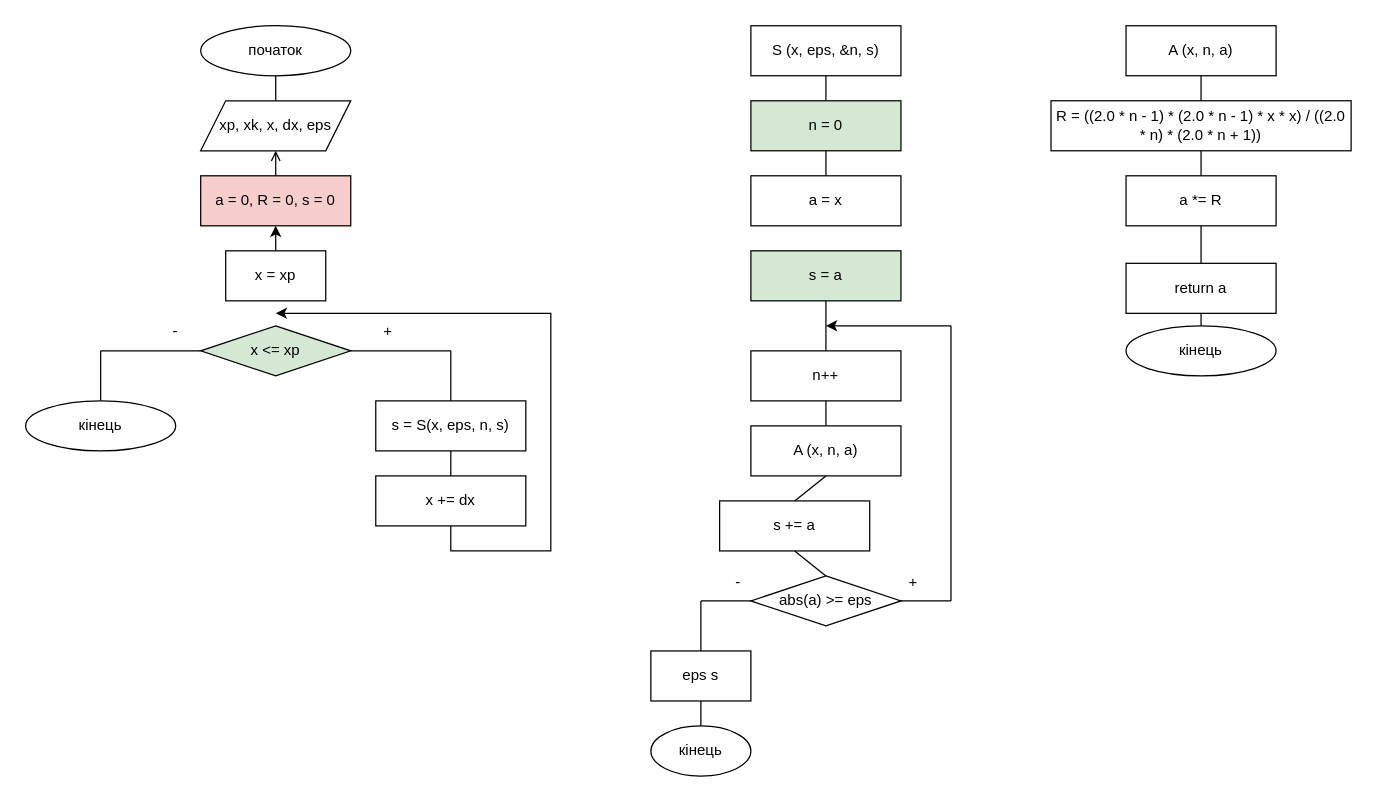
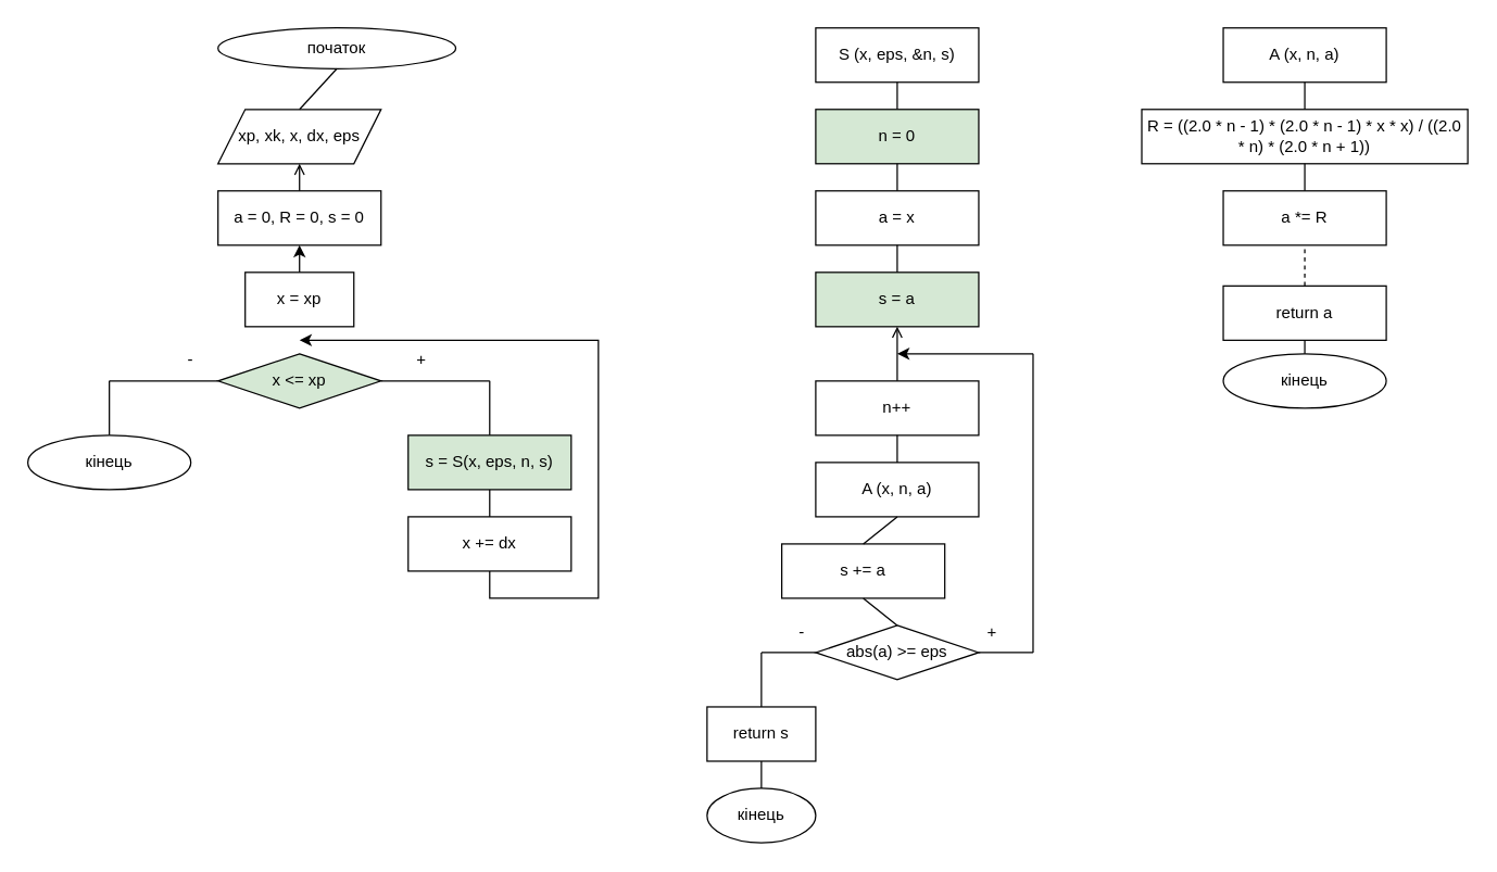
  <mxCell id="0" />
  <mxCell id="1" parent="0" />
- <mxCell id="2" value="початок" style="ellipse;whiteSpace=wrap;html=1;" vertex="1" parent="1"><mxGeometry x="160" y="20" width="120" height="40" as="geometry" /></mxCell>
+ <mxCell id="2" value="початок" style="ellipse;whiteSpace=wrap;html=1;" vertex="1" parent="1"><mxGeometry x="160" y="20" width="175" height="30" as="geometry" /></mxCell>
  <mxCell id="3" value="xp, xk, x, dx, eps" style="shape=parallelogram;perimeter=parallelogramPerimeter;whiteSpace=wrap;html=1;fixedSize=1;" vertex="1" parent="1"><mxGeometry x="160" y="80" width="120" height="40" as="geometry" /></mxCell>
- <mxCell id="4" value="a = 0, R = 0, s = 0" style="rounded=0;whiteSpace=wrap;html=1;fillColor=#f8cecc;" vertex="1" parent="1"><mxGeometry x="160" y="140" width="120" height="40" as="geometry" /></mxCell>
+ <mxCell id="4" value="a = 0, R = 0, s = 0" style="rounded=0;whiteSpace=wrap;html=1;" vertex="1" parent="1"><mxGeometry x="160" y="140" width="120" height="40" as="geometry" /></mxCell>
  <mxCell id="5" value="x = xp" style="rounded=0;whiteSpace=wrap;html=1;" vertex="1" parent="1"><mxGeometry x="180" y="200" width="80" height="40" as="geometry" /></mxCell>
  <mxCell id="6" value="x &amp;lt;= xp" style="rhombus;whiteSpace=wrap;html=1;fillColor=#d5e8d4;" vertex="1" parent="1"><mxGeometry x="160" y="260" width="120" height="40" as="geometry" /></mxCell>
  <mxCell id="7" value="" style="endArrow=none;html=1;rounded=0;entryX=0;entryY=0.5;entryDx=0;entryDy=0;" edge="1" parent="1" target="6"><mxGeometry width="50" height="50" relative="1" as="geometry"><mxPoint x="80" y="280" as="sourcePoint" /><mxPoint x="260" y="320" as="targetPoint" /></mxGeometry></mxCell>
  <mxCell id="8" value="" style="endArrow=none;html=1;rounded=0;" edge="1" parent="1"><mxGeometry width="50" height="50" relative="1" as="geometry"><mxPoint x="80" y="320" as="sourcePoint" /><mxPoint x="80" y="280" as="targetPoint" /></mxGeometry></mxCell>
  <mxCell id="9" value="кінець" style="ellipse;whiteSpace=wrap;html=1;" vertex="1" parent="1"><mxGeometry x="20" y="320" width="120" height="40" as="geometry" /></mxCell>
  <mxCell id="10" value="" style="endArrow=none;html=1;rounded=0;exitX=1;exitY=0.5;exitDx=0;exitDy=0;" edge="1" parent="1" source="6"><mxGeometry width="50" height="50" relative="1" as="geometry"><mxPoint x="290" y="370" as="sourcePoint" /><mxPoint x="360" y="280" as="targetPoint" /></mxGeometry></mxCell>
  <mxCell id="11" value="" style="endArrow=none;html=1;rounded=0;" edge="1" parent="1"><mxGeometry width="50" height="50" relative="1" as="geometry"><mxPoint x="360" y="320" as="sourcePoint" /><mxPoint x="360" y="280" as="targetPoint" /></mxGeometry></mxCell>
- <mxCell id="12" value="s = S(x, eps, n, s)" style="rounded=0;whiteSpace=wrap;html=1;" vertex="1" parent="1"><mxGeometry x="300" y="320" width="120" height="40" as="geometry" /></mxCell>
+ <mxCell id="12" value="s = S(x, eps, n, s)" style="rounded=0;whiteSpace=wrap;html=1;fillColor=#d5e8d4;" vertex="1" parent="1"><mxGeometry x="300" y="320" width="120" height="40" as="geometry" /></mxCell>
  <mxCell id="13" value="" style="endArrow=none;html=1;rounded=0;entryX=0.5;entryY=1;entryDx=0;entryDy=0;" edge="1" parent="1" target="12"><mxGeometry width="50" height="50" relative="1" as="geometry"><mxPoint x="360" y="380" as="sourcePoint" /><mxPoint x="340" y="320" as="targetPoint" /></mxGeometry></mxCell>
  <mxCell id="14" style="edgeStyle=orthogonalEdgeStyle;rounded=0;orthogonalLoop=1;jettySize=auto;html=1;" edge="1" parent="1" source="15"><mxGeometry relative="1" as="geometry"><mxPoint x="220" y="250" as="targetPoint" /><Array as="points"><mxPoint x="360" y="440" /><mxPoint x="440" y="440" /></Array></mxGeometry></mxCell>
  <mxCell id="15" value="x += dx" style="rounded=0;whiteSpace=wrap;html=1;" vertex="1" parent="1"><mxGeometry x="300" y="380" width="120" height="40" as="geometry" /></mxCell>
  <mxCell id="16" value="" style="endArrow=none;html=1;rounded=0;entryX=0.5;entryY=1;entryDx=0;entryDy=0;exitX=0.5;exitY=0;exitDx=0;exitDy=0;" edge="1" parent="1" source="3" target="2"><mxGeometry width="50" height="50" relative="1" as="geometry"><mxPoint x="290" y="280" as="sourcePoint" /><mxPoint x="340" y="230" as="targetPoint" /></mxGeometry></mxCell>
  <mxCell id="17" value="" style="endArrow=open;html=1;rounded=0;entryX=0.5;entryY=1;entryDx=0;entryDy=0;exitX=0.5;exitY=0;exitDx=0;exitDy=0;" edge="1" parent="1" source="4" target="3"><mxGeometry width="50" height="50" relative="1" as="geometry"><mxPoint x="290" y="280" as="sourcePoint" /><mxPoint x="340" y="230" as="targetPoint" /></mxGeometry></mxCell>
  <mxCell id="18" value="" style="endArrow=classic;html=1;rounded=0;entryX=0.5;entryY=1;entryDx=0;entryDy=0;exitX=0.5;exitY=0;exitDx=0;exitDy=0;" edge="1" parent="1" source="5" target="4"><mxGeometry width="50" height="50" relative="1" as="geometry"><mxPoint x="290" y="280" as="sourcePoint" /><mxPoint x="340" y="230" as="targetPoint" /></mxGeometry></mxCell>
  <mxCell id="19" value="+" style="text;html=1;whiteSpace=wrap;strokeColor=none;fillColor=none;align=center;verticalAlign=middle;rounded=0;" vertex="1" parent="1"><mxGeometry x="280" y="250" width="60" height="30" as="geometry" /></mxCell>
  <mxCell id="20" value="-" style="text;html=1;whiteSpace=wrap;strokeColor=none;fillColor=none;align=center;verticalAlign=middle;rounded=0;" vertex="1" parent="1"><mxGeometry x="110" y="250" width="60" height="30" as="geometry" /></mxCell>
  <mxCell id="21" value="S (x, eps, &amp;amp;n, s)" style="rounded=0;whiteSpace=wrap;html=1;" vertex="1" parent="1"><mxGeometry x="600" y="20" width="120" height="40" as="geometry" /></mxCell>
  <mxCell id="22" value="" style="endArrow=none;html=1;rounded=0;entryX=0.5;entryY=1;entryDx=0;entryDy=0;" edge="1" parent="1" target="21"><mxGeometry width="50" height="50" relative="1" as="geometry"><mxPoint x="660" y="80" as="sourcePoint" /><mxPoint x="690" y="200" as="targetPoint" /></mxGeometry></mxCell>
  <mxCell id="23" value="n = 0" style="rounded=0;whiteSpace=wrap;html=1;fillColor=#d5e8d4;" vertex="1" parent="1"><mxGeometry x="600" y="80" width="120" height="40" as="geometry" /></mxCell>
  <mxCell id="24" value="a = x" style="rounded=0;whiteSpace=wrap;html=1;" vertex="1" parent="1"><mxGeometry x="600" y="140" width="120" height="40" as="geometry" /></mxCell>
  <mxCell id="25" value="s = a" style="rounded=0;whiteSpace=wrap;html=1;fillColor=#d5e8d4;" vertex="1" parent="1"><mxGeometry x="600" y="200" width="120" height="40" as="geometry" /></mxCell>
  <mxCell id="26" value="" style="endArrow=none;html=1;rounded=0;entryX=0.5;entryY=1;entryDx=0;entryDy=0;exitX=0.5;exitY=0;exitDx=0;exitDy=0;" edge="1" parent="1" source="24" target="23"><mxGeometry width="50" height="50" relative="1" as="geometry"><mxPoint x="640" y="250" as="sourcePoint" /><mxPoint x="690" y="200" as="targetPoint" /></mxGeometry></mxCell>
+ <mxCell id="27" value="" style="endArrow=none;html=1;rounded=0;entryX=0.5;entryY=1;entryDx=0;entryDy=0;exitX=0.5;exitY=0;exitDx=0;exitDy=0;" edge="1" parent="1" source="25" target="24"><mxGeometry width="50" height="50" relative="1" as="geometry"><mxPoint x="640" y="250" as="sourcePoint" /><mxPoint x="690" y="200" as="targetPoint" /></mxGeometry></mxCell>
  <mxCell id="28" value="n++" style="rounded=0;whiteSpace=wrap;html=1;" vertex="1" parent="1"><mxGeometry x="600" y="280" width="120" height="40" as="geometry" /></mxCell>
- <mxCell id="29" value="" style="endArrow=none;html=1;rounded=0;entryX=0.5;entryY=1;entryDx=0;entryDy=0;exitX=0.5;exitY=0;exitDx=0;exitDy=0;" edge="1" parent="1" source="28" target="25"><mxGeometry width="50" height="50" relative="1" as="geometry"><mxPoint x="640" y="250" as="sourcePoint" /><mxPoint x="690" y="200" as="targetPoint" /></mxGeometry></mxCell>
+ <mxCell id="29" value="" style="endArrow=open;html=1;rounded=0;entryX=0.5;entryY=1;entryDx=0;entryDy=0;exitX=0.5;exitY=0;exitDx=0;exitDy=0;" edge="1" parent="1" source="28" target="25"><mxGeometry width="50" height="50" relative="1" as="geometry"><mxPoint x="640" y="250" as="sourcePoint" /><mxPoint x="690" y="200" as="targetPoint" /></mxGeometry></mxCell>
  <mxCell id="30" value="A (x, n, a)" style="rounded=0;whiteSpace=wrap;html=1;" vertex="1" parent="1"><mxGeometry x="600" y="340" width="120" height="40" as="geometry" /></mxCell>
  <mxCell id="31" value="s += a" style="rounded=0;whiteSpace=wrap;html=1;" vertex="1" parent="1"><mxGeometry x="575" y="400" width="120" height="40" as="geometry" /></mxCell>
  <mxCell id="32" value="" style="endArrow=none;html=1;rounded=0;exitX=0.5;exitY=1;exitDx=0;exitDy=0;entryX=0.5;entryY=0;entryDx=0;entryDy=0;" edge="1" parent="1" source="28" target="30"><mxGeometry width="50" height="50" relative="1" as="geometry"><mxPoint x="640" y="300" as="sourcePoint" /><mxPoint x="690" y="250" as="targetPoint" /></mxGeometry></mxCell>
  <mxCell id="33" value="" style="endArrow=none;html=1;rounded=0;exitX=0.5;exitY=0;exitDx=0;exitDy=0;entryX=0.5;entryY=1;entryDx=0;entryDy=0;" edge="1" parent="1" source="31" target="30"><mxGeometry width="50" height="50" relative="1" as="geometry"><mxPoint x="640" y="300" as="sourcePoint" /><mxPoint x="690" y="250" as="targetPoint" /></mxGeometry></mxCell>
  <mxCell id="34" value="" style="endArrow=none;html=1;rounded=0;exitX=0.5;exitY=1;exitDx=0;exitDy=0;entryX=0.5;entryY=0;entryDx=0;entryDy=0;" edge="1" parent="1" source="31" target="35"><mxGeometry width="50" height="50" relative="1" as="geometry"><mxPoint x="640" y="400" as="sourcePoint" /><mxPoint x="700" y="450" as="targetPoint" /></mxGeometry></mxCell>
  <mxCell id="35" value="abs(a) &gt;= eps" style="rhombus;whiteSpace=wrap;html=1;" vertex="1" parent="1"><mxGeometry x="600" y="460" width="120" height="40" as="geometry" /></mxCell>
  <mxCell id="36" value="" style="endArrow=none;html=1;rounded=0;exitX=0;exitY=0.5;exitDx=0;exitDy=0;" edge="1" parent="1" source="35"><mxGeometry width="50" height="50" relative="1" as="geometry"><mxPoint x="640" y="400" as="sourcePoint" /><mxPoint x="560" y="480" as="targetPoint" /></mxGeometry></mxCell>
  <mxCell id="37" value="" style="endArrow=none;html=1;rounded=0;" edge="1" parent="1"><mxGeometry width="50" height="50" relative="1" as="geometry"><mxPoint x="560" y="480" as="sourcePoint" /><mxPoint x="560" y="520" as="targetPoint" /></mxGeometry></mxCell>
- <mxCell id="38" value="eps s" style="rounded=0;whiteSpace=wrap;html=1;" vertex="1" parent="1"><mxGeometry x="520" y="520" width="80" height="40" as="geometry" /></mxCell>
+ <mxCell id="38" value="return s" style="rounded=0;whiteSpace=wrap;html=1;" vertex="1" parent="1"><mxGeometry x="520" y="520" width="80" height="40" as="geometry" /></mxCell>
  <mxCell id="39" value="кінець" style="ellipse;whiteSpace=wrap;html=1;" vertex="1" parent="1"><mxGeometry x="520" y="580" width="80" height="40" as="geometry" /></mxCell>
  <mxCell id="40" value="" style="endArrow=none;html=1;rounded=0;exitX=0.5;exitY=1;exitDx=0;exitDy=0;entryX=0.5;entryY=0;entryDx=0;entryDy=0;" edge="1" parent="1" source="38" target="39"><mxGeometry width="50" height="50" relative="1" as="geometry"><mxPoint x="640" y="490" as="sourcePoint" /><mxPoint x="690" y="440" as="targetPoint" /></mxGeometry></mxCell>
  <mxCell id="41" value="" style="endArrow=none;html=1;rounded=0;exitX=1;exitY=0.5;exitDx=0;exitDy=0;" edge="1" parent="1" source="35"><mxGeometry width="50" height="50" relative="1" as="geometry"><mxPoint x="640" y="440" as="sourcePoint" /><mxPoint x="760" y="480" as="targetPoint" /></mxGeometry></mxCell>
  <mxCell id="42" value="" style="endArrow=none;html=1;rounded=0;" edge="1" parent="1"><mxGeometry width="50" height="50" relative="1" as="geometry"><mxPoint x="760" y="480" as="sourcePoint" /><mxPoint x="760" y="260" as="targetPoint" /></mxGeometry></mxCell>
  <mxCell id="43" value="" style="endArrow=classic;html=1;rounded=0;" edge="1" parent="1"><mxGeometry width="50" height="50" relative="1" as="geometry"><mxPoint x="760" y="260" as="sourcePoint" /><mxPoint x="660" y="260" as="targetPoint" /></mxGeometry></mxCell>
  <mxCell id="44" value="+" style="text;html=1;whiteSpace=wrap;strokeColor=none;fillColor=none;align=center;verticalAlign=middle;rounded=0;" vertex="1" parent="1"><mxGeometry x="700" y="450" width="60" height="30" as="geometry" /></mxCell>
  <mxCell id="45" value="-" style="text;html=1;whiteSpace=wrap;strokeColor=none;fillColor=none;align=center;verticalAlign=middle;rounded=0;" vertex="1" parent="1"><mxGeometry x="560" y="450" width="60" height="30" as="geometry" /></mxCell>
  <mxCell id="46" value="A (x, n, a)" style="rounded=0;whiteSpace=wrap;html=1;" vertex="1" parent="1"><mxGeometry x="900" y="20" width="120" height="40" as="geometry" /></mxCell>
  <mxCell id="47" value="R = ((2.0 * n - 1) * (2.0 * n - 1) * x * x) / ((2.0 * n) * (2.0 * n + 1))" style="rounded=0;whiteSpace=wrap;html=1;" vertex="1" parent="1"><mxGeometry x="840" y="80" width="240" height="40" as="geometry" /></mxCell>
  <mxCell id="48" value="a *= R" style="rounded=0;whiteSpace=wrap;html=1;" vertex="1" parent="1"><mxGeometry x="900" y="140" width="120" height="40" as="geometry" /></mxCell>
  <mxCell id="49" value="return a" style="rounded=0;whiteSpace=wrap;html=1;" vertex="1" parent="1"><mxGeometry x="900" y="210" width="120" height="40" as="geometry" /></mxCell>
  <mxCell id="50" value="кінець" style="ellipse;whiteSpace=wrap;html=1;" vertex="1" parent="1"><mxGeometry x="900" y="260" width="120" height="40" as="geometry" /></mxCell>
  <mxCell id="51" value="" style="endArrow=none;html=1;rounded=0;entryX=0.5;entryY=1;entryDx=0;entryDy=0;exitX=0.5;exitY=0;exitDx=0;exitDy=0;" edge="1" parent="1" source="47" target="46"><mxGeometry width="50" height="50" relative="1" as="geometry"><mxPoint x="920" y="250" as="sourcePoint" /><mxPoint x="970" y="200" as="targetPoint" /></mxGeometry></mxCell>
  <mxCell id="52" value="" style="endArrow=none;html=1;rounded=0;entryX=0.5;entryY=1;entryDx=0;entryDy=0;exitX=0.5;exitY=0;exitDx=0;exitDy=0;" edge="1" parent="1" source="48" target="47"><mxGeometry width="50" height="50" relative="1" as="geometry"><mxPoint x="920" y="250" as="sourcePoint" /><mxPoint x="970" y="200" as="targetPoint" /></mxGeometry></mxCell>
- <mxCell id="53" value="" style="endArrow=none;html=1;rounded=0;entryX=0.5;entryY=1;entryDx=0;entryDy=0;exitX=0.5;exitY=0;exitDx=0;exitDy=0;" edge="1" parent="1" source="49" target="48"><mxGeometry width="50" height="50" relative="1" as="geometry"><mxPoint x="920" y="250" as="sourcePoint" /><mxPoint x="970" y="200" as="targetPoint" /></mxGeometry></mxCell>
+ <mxCell id="53" value="" style="endArrow=none;html=1;rounded=0;entryX=0.5;entryY=1;entryDx=0;entryDy=0;exitX=0.5;exitY=0;exitDx=0;exitDy=0;dashed=1;" edge="1" parent="1" source="49" target="48"><mxGeometry width="50" height="50" relative="1" as="geometry"><mxPoint x="920" y="250" as="sourcePoint" /><mxPoint x="970" y="200" as="targetPoint" /></mxGeometry></mxCell>
  <mxCell id="54" value="" style="endArrow=none;html=1;rounded=0;entryX=0.5;entryY=1;entryDx=0;entryDy=0;exitX=0.5;exitY=0;exitDx=0;exitDy=0;" edge="1" parent="1" source="50" target="49"><mxGeometry width="50" height="50" relative="1" as="geometry"><mxPoint x="920" y="250" as="sourcePoint" /><mxPoint x="970" y="200" as="targetPoint" /></mxGeometry></mxCell>
